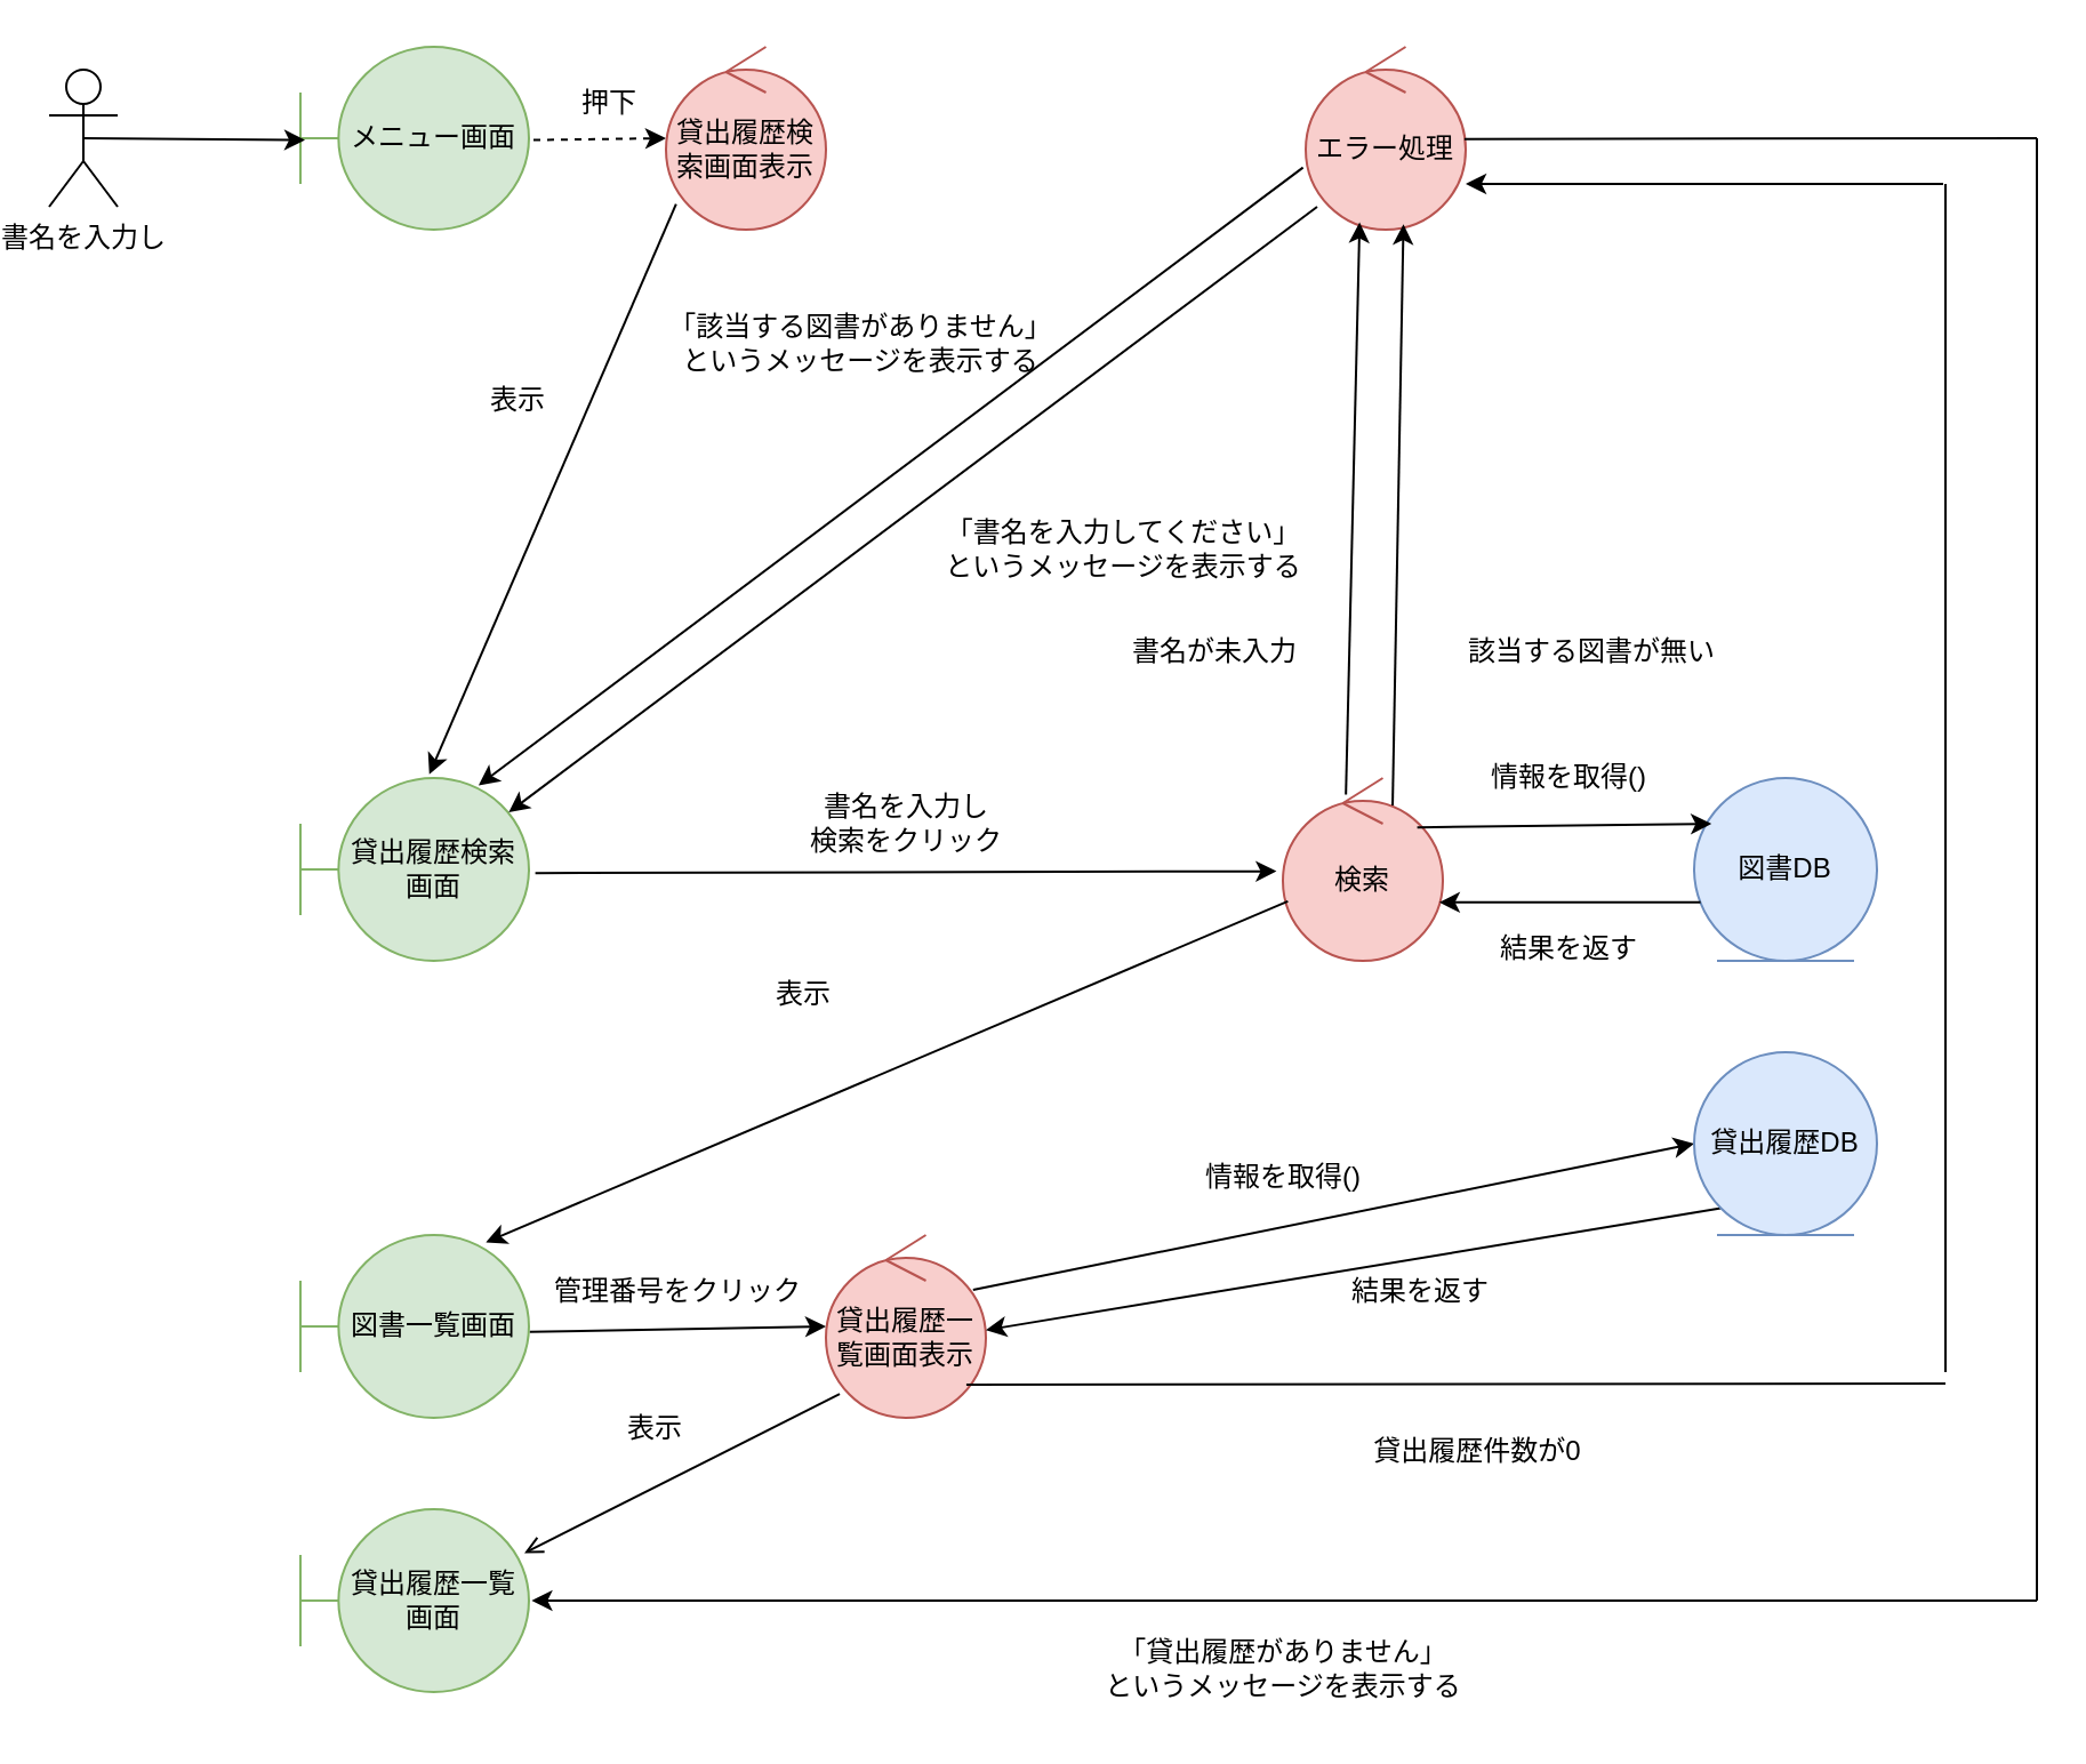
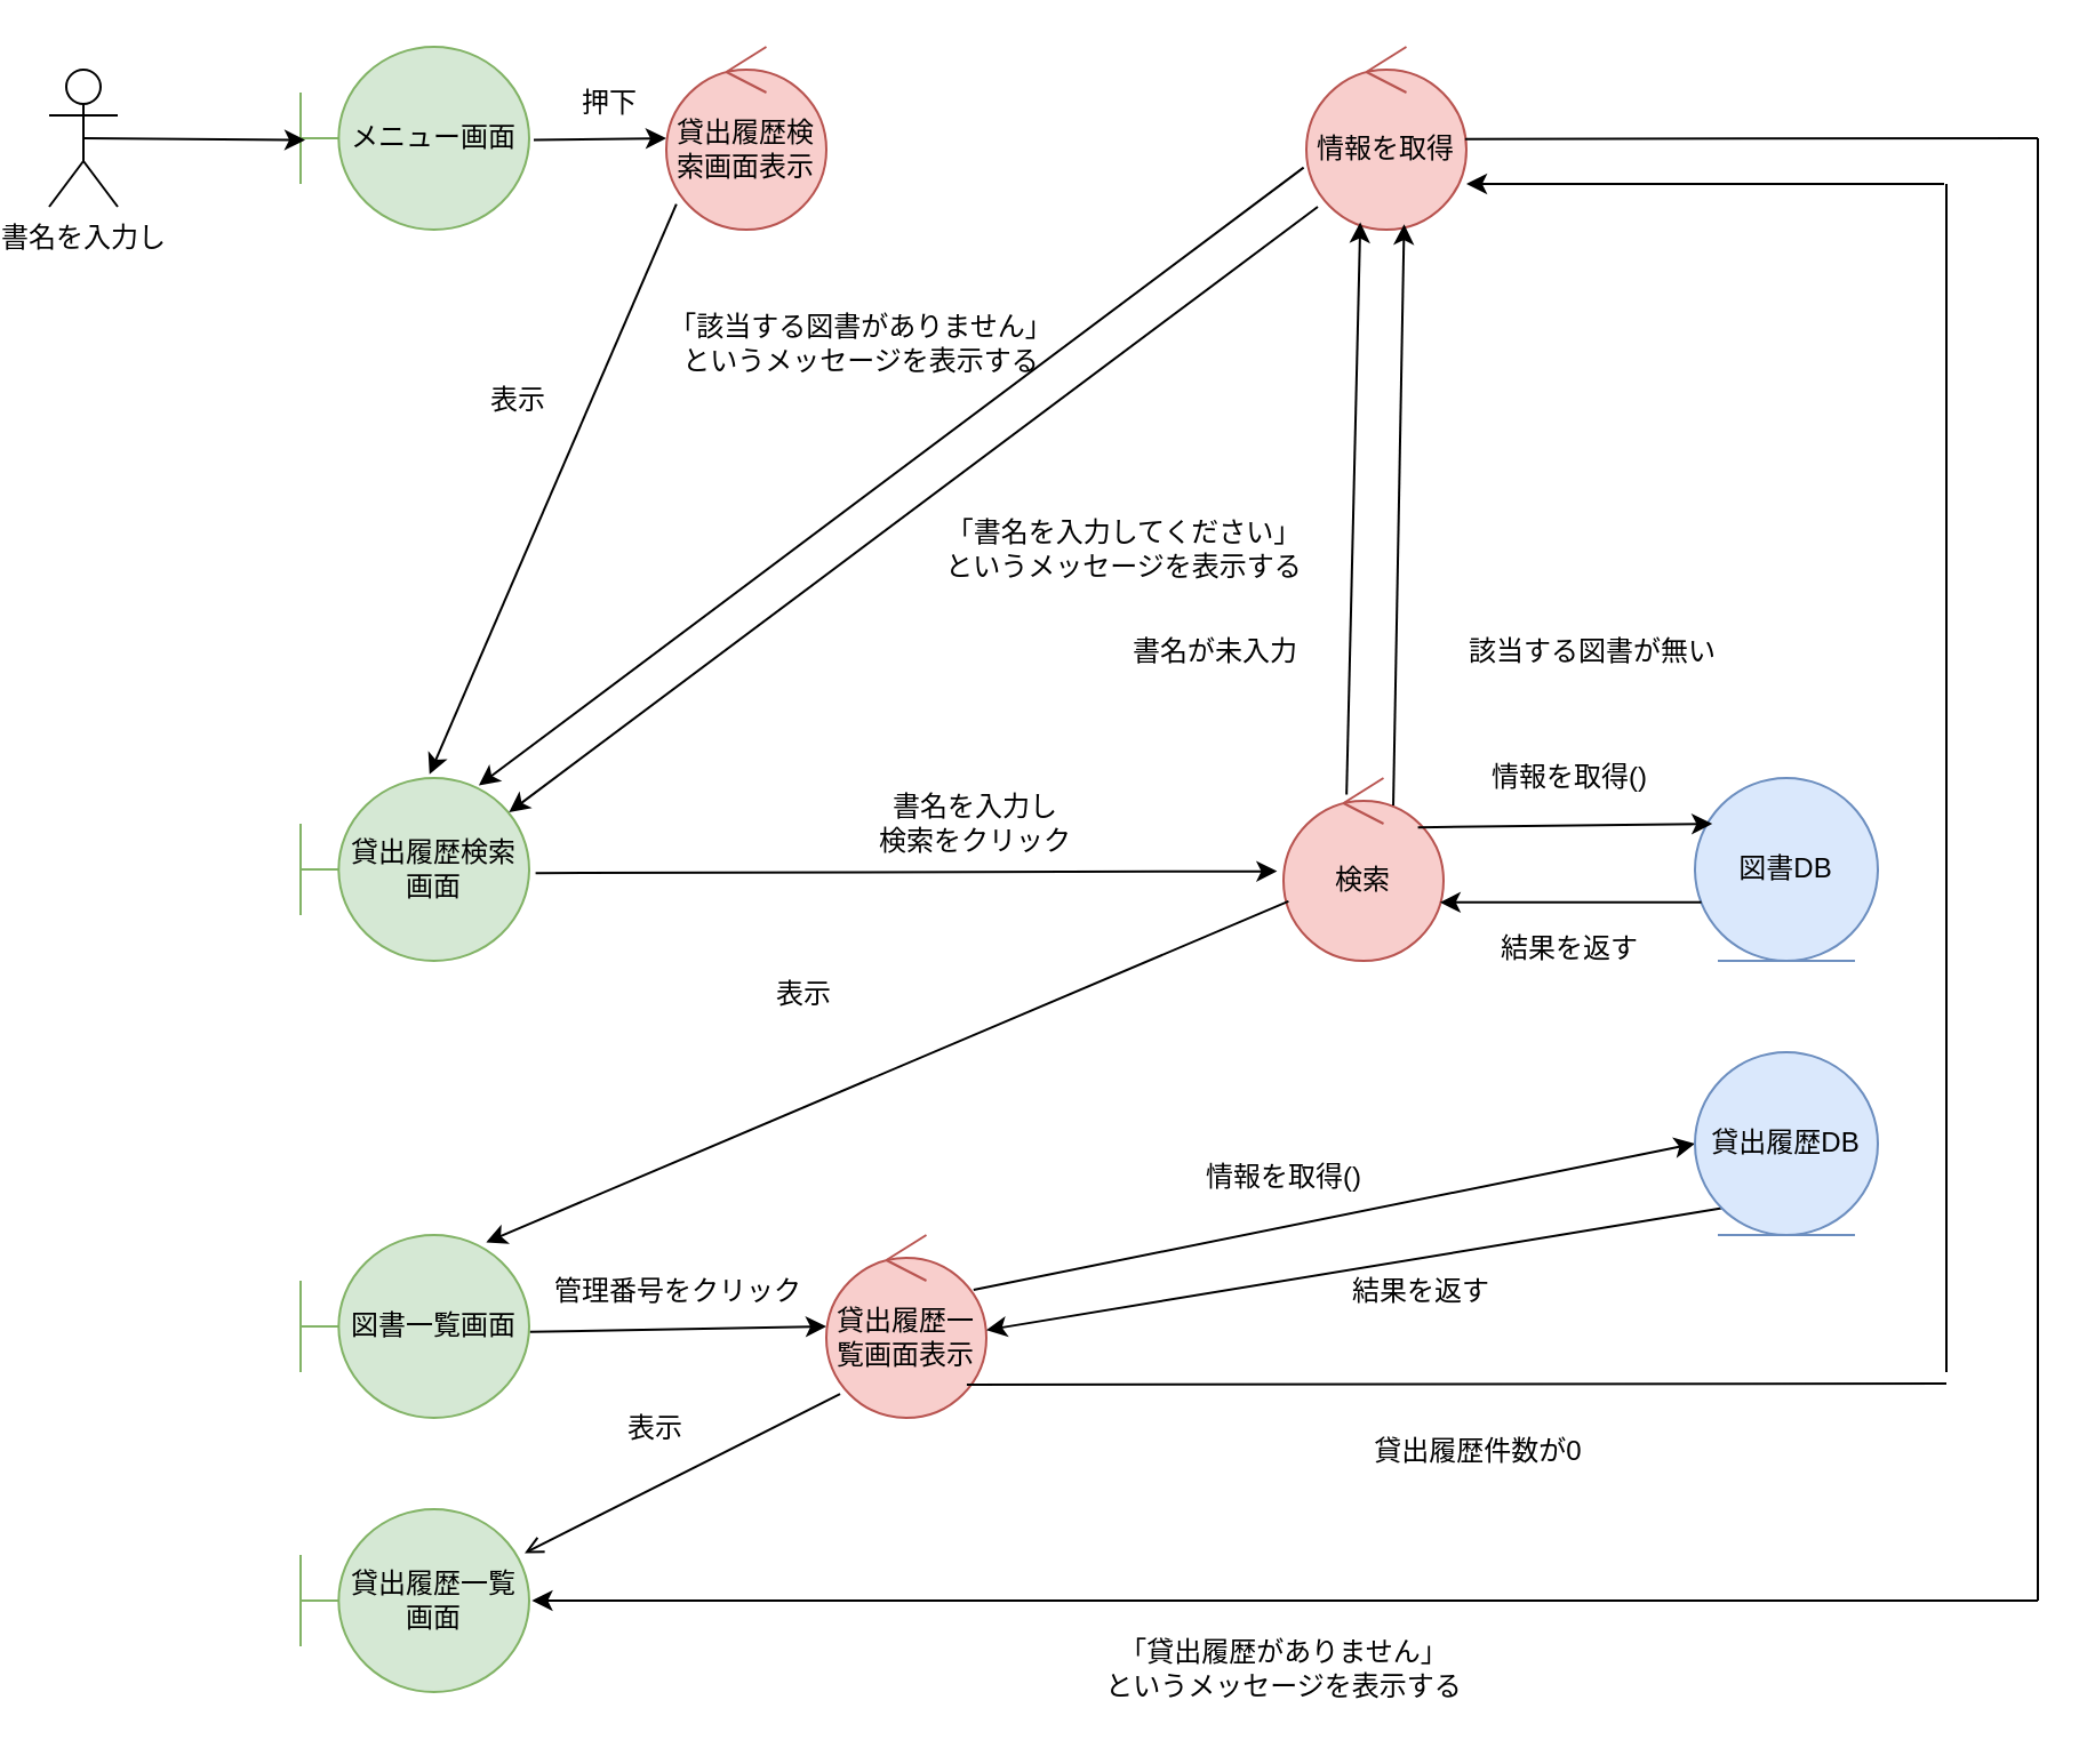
  <mxCell id="0" />
  <mxCell id="1" parent="0" />
  <mxCell id="2" value="書名を入力し" style="shape=umlActor;verticalLabelPosition=bottom;verticalAlign=top;html=1;" vertex="1" parent="1"><mxGeometry x="20" y="30" width="30" height="60" as="geometry" /></mxCell>
  <mxCell id="3" value="メニュー画面" style="shape=umlBoundary;whiteSpace=wrap;html=1;fillColor=#d5e8d4;strokeColor=#82b366;" vertex="1" parent="1"><mxGeometry x="130" y="20" width="100" height="80" as="geometry" /></mxCell>
  <mxCell id="4" value="" style="endArrow=classic;html=1;exitX=0.5;exitY=0.5;exitDx=0;exitDy=0;exitPerimeter=0;entryX=0.02;entryY=0.51;entryDx=0;entryDy=0;entryPerimeter=0;" edge="1" parent="1" source="2" target="3"><mxGeometry width="50" height="50" relative="1" as="geometry"><mxPoint x="240" y="260" as="sourcePoint" /><mxPoint x="290" y="210" as="targetPoint" /></mxGeometry></mxCell>
  <mxCell id="5" value="押下" style="text;html=1;align=center;verticalAlign=middle;resizable=0;points=[];autosize=1;strokeColor=none;fillColor=none;" vertex="1" parent="1"><mxGeometry x="240" y="30" width="50" height="30" as="geometry" /></mxCell>
- <mxCell id="6" value="" style="endArrow=classic;html=1;exitX=1.02;exitY=0.51;exitDx=0;exitDy=0;exitPerimeter=0;dashed=1;" edge="1" parent="1" source="3" target="7"><mxGeometry width="50" height="50" relative="1" as="geometry"><mxPoint x="230" y="180" as="sourcePoint" /><mxPoint x="290" y="210" as="targetPoint" /></mxGeometry></mxCell>
+ <mxCell id="6" value="" style="endArrow=classic;html=1;exitX=1.02;exitY=0.51;exitDx=0;exitDy=0;exitPerimeter=0;" edge="1" parent="1" source="3" target="7"><mxGeometry width="50" height="50" relative="1" as="geometry"><mxPoint x="230" y="180" as="sourcePoint" /><mxPoint x="290" y="210" as="targetPoint" /></mxGeometry></mxCell>
  <mxCell id="7" value="貸出履歴検索画面表示" style="ellipse;shape=umlControl;whiteSpace=wrap;html=1;fillColor=#f8cecc;strokeColor=#b85450;" vertex="1" parent="1"><mxGeometry x="290" y="20" width="70" height="80" as="geometry" /></mxCell>
  <mxCell id="8" value="貸出履歴検索画面" style="shape=umlBoundary;whiteSpace=wrap;html=1;fillColor=#d5e8d4;strokeColor=#82b366;" vertex="1" parent="1"><mxGeometry x="130" y="340" width="100" height="80" as="geometry" /></mxCell>
  <mxCell id="9" value="" style="endArrow=classic;html=1;exitX=0.063;exitY=0.86;exitDx=0;exitDy=0;exitPerimeter=0;entryX=0.564;entryY=-0.02;entryDx=0;entryDy=0;entryPerimeter=0;" edge="1" parent="1" source="7" target="8"><mxGeometry width="50" height="50" relative="1" as="geometry"><mxPoint x="240" y="260" as="sourcePoint" /><mxPoint x="290" y="210" as="targetPoint" /></mxGeometry></mxCell>
  <mxCell id="10" value="表示" style="text;html=1;align=center;verticalAlign=middle;resizable=0;points=[];autosize=1;strokeColor=none;fillColor=none;" vertex="1" parent="1"><mxGeometry x="200" y="160" width="50" height="30" as="geometry" /></mxCell>
  <mxCell id="11" value="検索" style="ellipse;shape=umlControl;whiteSpace=wrap;html=1;fillColor=#f8cecc;strokeColor=#b85450;" vertex="1" parent="1"><mxGeometry x="560" y="340" width="70" height="80" as="geometry" /></mxCell>
  <mxCell id="12" value="" style="endArrow=classic;html=1;exitX=1.028;exitY=0.52;exitDx=0;exitDy=0;exitPerimeter=0;entryX=-0.04;entryY=0.51;entryDx=0;entryDy=0;entryPerimeter=0;" edge="1" parent="1" source="8" target="11"><mxGeometry width="50" height="50" relative="1" as="geometry"><mxPoint x="299" y="380" as="sourcePoint" /><mxPoint x="349" y="330" as="targetPoint" /></mxGeometry></mxCell>
- <mxCell id="13" value="書名を入力し&lt;div&gt;検索をクリック&lt;/div&gt;" style="text;html=1;align=center;verticalAlign=middle;resizable=0;points=[];autosize=1;strokeColor=none;fillColor=none;" vertex="1" parent="1"><mxGeometry x="340" y="340" width="110" height="40" as="geometry" /></mxCell>
+ <mxCell id="13" value="書名を入力し&lt;div&gt;検索をクリック&lt;/div&gt;" style="text;html=1;align=center;verticalAlign=middle;resizable=0;points=[];autosize=1;strokeColor=none;fillColor=none;" vertex="1" parent="1"><mxGeometry x="370" y="340" width="110" height="40" as="geometry" /></mxCell>
  <mxCell id="14" value="図書一覧画面" style="shape=umlBoundary;whiteSpace=wrap;html=1;fillColor=#d5e8d4;strokeColor=#82b366;" vertex="1" parent="1"><mxGeometry x="130" y="540" width="100" height="80" as="geometry" /></mxCell>
  <mxCell id="15" value="図書DB" style="ellipse;shape=umlEntity;whiteSpace=wrap;html=1;fillColor=#dae8fc;strokeColor=#6c8ebf;" vertex="1" parent="1"><mxGeometry x="740" y="340" width="80" height="80" as="geometry" /></mxCell>
  <mxCell id="16" value="" style="endArrow=classic;html=1;entryX=0.095;entryY=0.25;entryDx=0;entryDy=0;entryPerimeter=0;exitX=0.84;exitY=0.27;exitDx=0;exitDy=0;exitPerimeter=0;" edge="1" parent="1" source="11" target="15"><mxGeometry width="50" height="50" relative="1" as="geometry"><mxPoint x="240" y="360" as="sourcePoint" /><mxPoint x="290" y="310" as="targetPoint" /></mxGeometry></mxCell>
  <mxCell id="17" value="情報を取得()" style="text;html=1;align=center;verticalAlign=middle;resizable=0;points=[];autosize=1;strokeColor=none;fillColor=none;" vertex="1" parent="1"><mxGeometry x="640" y="325" width="90" height="30" as="geometry" /></mxCell>
  <mxCell id="18" value="" style="endArrow=classic;html=1;entryX=0.977;entryY=0.68;entryDx=0;entryDy=0;entryPerimeter=0;exitX=0.035;exitY=0.68;exitDx=0;exitDy=0;exitPerimeter=0;" edge="1" parent="1" source="15" target="11"><mxGeometry width="50" height="50" relative="1" as="geometry"><mxPoint x="440" y="452" as="sourcePoint" /><mxPoint x="549" y="450" as="targetPoint" /></mxGeometry></mxCell>
  <mxCell id="19" value="結果を返す" style="text;html=1;align=center;verticalAlign=middle;resizable=0;points=[];autosize=1;strokeColor=none;fillColor=none;" vertex="1" parent="1"><mxGeometry x="645" y="400" width="80" height="30" as="geometry" /></mxCell>
  <mxCell id="20" value="貸出履歴一覧画面表示" style="ellipse;shape=umlControl;whiteSpace=wrap;html=1;fillColor=#f8cecc;strokeColor=#b85450;" vertex="1" parent="1"><mxGeometry x="360" y="540" width="70" height="80" as="geometry" /></mxCell>
  <mxCell id="21" value="" style="endArrow=classic;html=1;entryX=0;entryY=0.5;entryDx=0;entryDy=0;entryPerimeter=0;exitX=1.004;exitY=0.53;exitDx=0;exitDy=0;exitPerimeter=0;" edge="1" parent="1" source="14" target="20"><mxGeometry width="50" height="50" relative="1" as="geometry"><mxPoint x="290" y="570" as="sourcePoint" /><mxPoint x="340" y="520" as="targetPoint" /></mxGeometry></mxCell>
  <mxCell id="22" value="管理番号をクリック" style="text;html=1;align=center;verticalAlign=middle;resizable=0;points=[];autosize=1;strokeColor=none;fillColor=none;" vertex="1" parent="1"><mxGeometry x="230" y="550" width="130" height="30" as="geometry" /></mxCell>
  <mxCell id="23" value="" style="endArrow=classic;html=1;entryX=0;entryY=0.5;entryDx=0;entryDy=0;exitX=0.92;exitY=0.3;exitDx=0;exitDy=0;exitPerimeter=0;" edge="1" parent="1" source="20" target="49"><mxGeometry width="50" height="50" relative="1" as="geometry"><mxPoint x="490" y="540" as="sourcePoint" /><mxPoint x="540" y="490" as="targetPoint" /></mxGeometry></mxCell>
  <mxCell id="24" value="情報を取得()" style="text;html=1;align=center;verticalAlign=middle;resizable=0;points=[];autosize=1;strokeColor=none;fillColor=none;" vertex="1" parent="1"><mxGeometry x="515" y="500" width="90" height="30" as="geometry" /></mxCell>
  <mxCell id="25" value="" style="endArrow=classic;html=1;exitX=0;exitY=1;exitDx=0;exitDy=0;entryX=1;entryY=0.52;entryDx=0;entryDy=0;entryPerimeter=0;" edge="1" parent="1" source="49" target="20"><mxGeometry width="50" height="50" relative="1" as="geometry"><mxPoint x="570" y="550" as="sourcePoint" /><mxPoint x="610" y="540" as="targetPoint" /></mxGeometry></mxCell>
  <mxCell id="26" value="結果を返す" style="text;html=1;align=center;verticalAlign=middle;resizable=0;points=[];autosize=1;strokeColor=none;fillColor=none;" vertex="1" parent="1"><mxGeometry x="580" y="550" width="80" height="30" as="geometry" /></mxCell>
  <mxCell id="27" value="貸出履歴一覧画面" style="shape=umlBoundary;whiteSpace=wrap;html=1;fillColor=#d5e8d4;strokeColor=#82b366;" vertex="1" parent="1"><mxGeometry x="130" y="660" width="100" height="80" as="geometry" /></mxCell>
  <mxCell id="28" value="" style="endArrow=open;html=1;exitX=0.086;exitY=0.87;exitDx=0;exitDy=0;exitPerimeter=0;entryX=0.98;entryY=0.24;entryDx=0;entryDy=0;entryPerimeter=0;" edge="1" parent="1" source="20" target="27"><mxGeometry width="50" height="50" relative="1" as="geometry"><mxPoint x="490" y="770" as="sourcePoint" /><mxPoint x="540" y="720" as="targetPoint" /></mxGeometry></mxCell>
  <mxCell id="29" value="表示" style="text;html=1;align=center;verticalAlign=middle;resizable=0;points=[];autosize=1;strokeColor=none;fillColor=none;" vertex="1" parent="1"><mxGeometry x="260" y="610" width="50" height="30" as="geometry" /></mxCell>
- <mxCell id="30" value="エラー処理" style="ellipse;shape=umlControl;whiteSpace=wrap;html=1;fillColor=#f8cecc;strokeColor=#b85450;" vertex="1" parent="1"><mxGeometry x="570" y="20" width="70" height="80" as="geometry" /></mxCell>
+ <mxCell id="30" value="情報を取得" style="ellipse;shape=umlControl;whiteSpace=wrap;html=1;fillColor=#f8cecc;strokeColor=#b85450;" vertex="1" parent="1"><mxGeometry x="570" y="20" width="70" height="80" as="geometry" /></mxCell>
  <mxCell id="31" value="" style="endArrow=classic;html=1;entryX=0.337;entryY=0.96;entryDx=0;entryDy=0;entryPerimeter=0;exitX=0.394;exitY=0.09;exitDx=0;exitDy=0;exitPerimeter=0;" edge="1" parent="1" source="11" target="30"><mxGeometry width="50" height="50" relative="1" as="geometry"><mxPoint x="370" y="320" as="sourcePoint" /><mxPoint x="420" y="270" as="targetPoint" /></mxGeometry></mxCell>
  <mxCell id="32" value="書名が未入力" style="text;html=1;align=center;verticalAlign=middle;resizable=0;points=[];autosize=1;strokeColor=none;fillColor=none;" vertex="1" parent="1"><mxGeometry x="480" y="270" width="100" height="30" as="geometry" /></mxCell>
  <mxCell id="33" value="" style="endArrow=classic;html=1;entryX=0.876;entryY=0.21;entryDx=0;entryDy=0;entryPerimeter=0;" edge="1" parent="1"><mxGeometry width="50" height="50" relative="1" as="geometry"><mxPoint x="575" y="90" as="sourcePoint" /><mxPoint x="221.17" y="355" as="targetPoint" /></mxGeometry></mxCell>
  <mxCell id="34" value="「書名を入力してください」&lt;div&gt;というメッセージを表示する&lt;/div&gt;" style="text;html=1;align=center;verticalAlign=middle;resizable=0;points=[];autosize=1;strokeColor=none;fillColor=none;" vertex="1" parent="1"><mxGeometry x="400" y="220" width="180" height="40" as="geometry" /></mxCell>
  <mxCell id="35" value="" style="endArrow=classic;html=1;exitX=0.686;exitY=0.15;exitDx=0;exitDy=0;exitPerimeter=0;entryX=0.611;entryY=0.97;entryDx=0;entryDy=0;entryPerimeter=0;" edge="1" parent="1" source="11" target="30"><mxGeometry width="50" height="50" relative="1" as="geometry"><mxPoint x="465.6" y="346" as="sourcePoint" /><mxPoint x="574.4" y="210" as="targetPoint" /></mxGeometry></mxCell>
  <mxCell id="36" value="該当する図書が無い" style="text;html=1;align=center;verticalAlign=middle;resizable=0;points=[];autosize=1;strokeColor=none;fillColor=none;" vertex="1" parent="1"><mxGeometry x="630" y="270" width="130" height="30" as="geometry" /></mxCell>
  <mxCell id="37" value="「該当する図書がありません」&lt;div&gt;というメッセージを表示する&lt;/div&gt;" style="text;html=1;align=center;verticalAlign=middle;resizable=0;points=[];autosize=1;strokeColor=none;fillColor=none;" vertex="1" parent="1"><mxGeometry x="280" y="130" width="190" height="40" as="geometry" /></mxCell>
  <mxCell id="38" value="" style="endArrow=classic;html=1;exitX=-0.017;exitY=0.66;exitDx=0;exitDy=0;exitPerimeter=0;entryX=0.78;entryY=0.04;entryDx=0;entryDy=0;entryPerimeter=0;" edge="1" parent="1" source="30" target="8"><mxGeometry width="50" height="50" relative="1" as="geometry"><mxPoint x="290" y="190" as="sourcePoint" /><mxPoint x="340" y="140" as="targetPoint" /></mxGeometry></mxCell>
  <mxCell id="39" value="貸出履歴件数が0" style="text;html=1;align=center;verticalAlign=middle;resizable=0;points=[];autosize=1;strokeColor=none;fillColor=none;" vertex="1" parent="1"><mxGeometry x="590" y="620" width="110" height="30" as="geometry" /></mxCell>
  <mxCell id="40" value="" style="endArrow=classic;html=1;entryX=1.012;entryY=0.5;entryDx=0;entryDy=0;entryPerimeter=0;" edge="1" parent="1" target="27"><mxGeometry width="50" height="50" relative="1" as="geometry"><mxPoint x="890" y="700" as="sourcePoint" /><mxPoint x="330" y="690" as="targetPoint" /></mxGeometry></mxCell>
  <mxCell id="41" value="「貸出履歴がありません」&lt;div&gt;というメッセージを表示する&lt;/div&gt;" style="text;html=1;align=center;verticalAlign=middle;resizable=0;points=[];autosize=1;strokeColor=none;fillColor=none;" vertex="1" parent="1"><mxGeometry x="470" y="710" width="180" height="40" as="geometry" /></mxCell>
  <mxCell id="42" value="" style="endArrow=classic;html=1;entryX=0.812;entryY=0.04;entryDx=0;entryDy=0;entryPerimeter=0;" edge="1" parent="1" source="11" target="14"><mxGeometry width="50" height="50" relative="1" as="geometry"><mxPoint x="360" y="480" as="sourcePoint" /><mxPoint x="410" y="430" as="targetPoint" /></mxGeometry></mxCell>
  <mxCell id="43" value="表示" style="text;html=1;align=center;verticalAlign=middle;resizable=0;points=[];autosize=1;strokeColor=none;fillColor=none;" vertex="1" parent="1"><mxGeometry x="325" y="420" width="50" height="30" as="geometry" /></mxCell>
  <mxCell id="44" value="" style="endArrow=none;html=1;exitX=0.878;exitY=0.818;exitDx=0;exitDy=0;exitPerimeter=0;" edge="1" parent="1" source="20"><mxGeometry width="50" height="50" relative="1" as="geometry"><mxPoint x="630" y="650" as="sourcePoint" /><mxPoint x="850" y="605" as="targetPoint" /></mxGeometry></mxCell>
  <mxCell id="45" value="" style="endArrow=none;html=1;" edge="1" parent="1"><mxGeometry width="50" height="50" relative="1" as="geometry"><mxPoint x="850" y="600" as="sourcePoint" /><mxPoint x="850" y="80" as="targetPoint" /></mxGeometry></mxCell>
  <mxCell id="46" value="" style="endArrow=classic;html=1;" edge="1" parent="1"><mxGeometry width="50" height="50" relative="1" as="geometry"><mxPoint x="849" y="80" as="sourcePoint" /><mxPoint x="640" y="80" as="targetPoint" /></mxGeometry></mxCell>
  <mxCell id="47" value="" style="endArrow=none;html=1;" edge="1" parent="1"><mxGeometry width="50" height="50" relative="1" as="geometry"><mxPoint x="890" y="700" as="sourcePoint" /><mxPoint x="890" y="60" as="targetPoint" /></mxGeometry></mxCell>
  <mxCell id="48" value="" style="endArrow=none;html=1;exitX=0.992;exitY=0.504;exitDx=0;exitDy=0;exitPerimeter=0;" edge="1" parent="1" source="30"><mxGeometry width="50" height="50" relative="1" as="geometry"><mxPoint x="750" y="60" as="sourcePoint" /><mxPoint x="890" y="60" as="targetPoint" /></mxGeometry></mxCell>
  <mxCell id="49" value="貸出履歴DB" style="ellipse;shape=umlEntity;whiteSpace=wrap;html=1;fillColor=#dae8fc;strokeColor=#6c8ebf;" vertex="1" parent="1"><mxGeometry x="740" y="460" width="80" height="80" as="geometry" /></mxCell>
